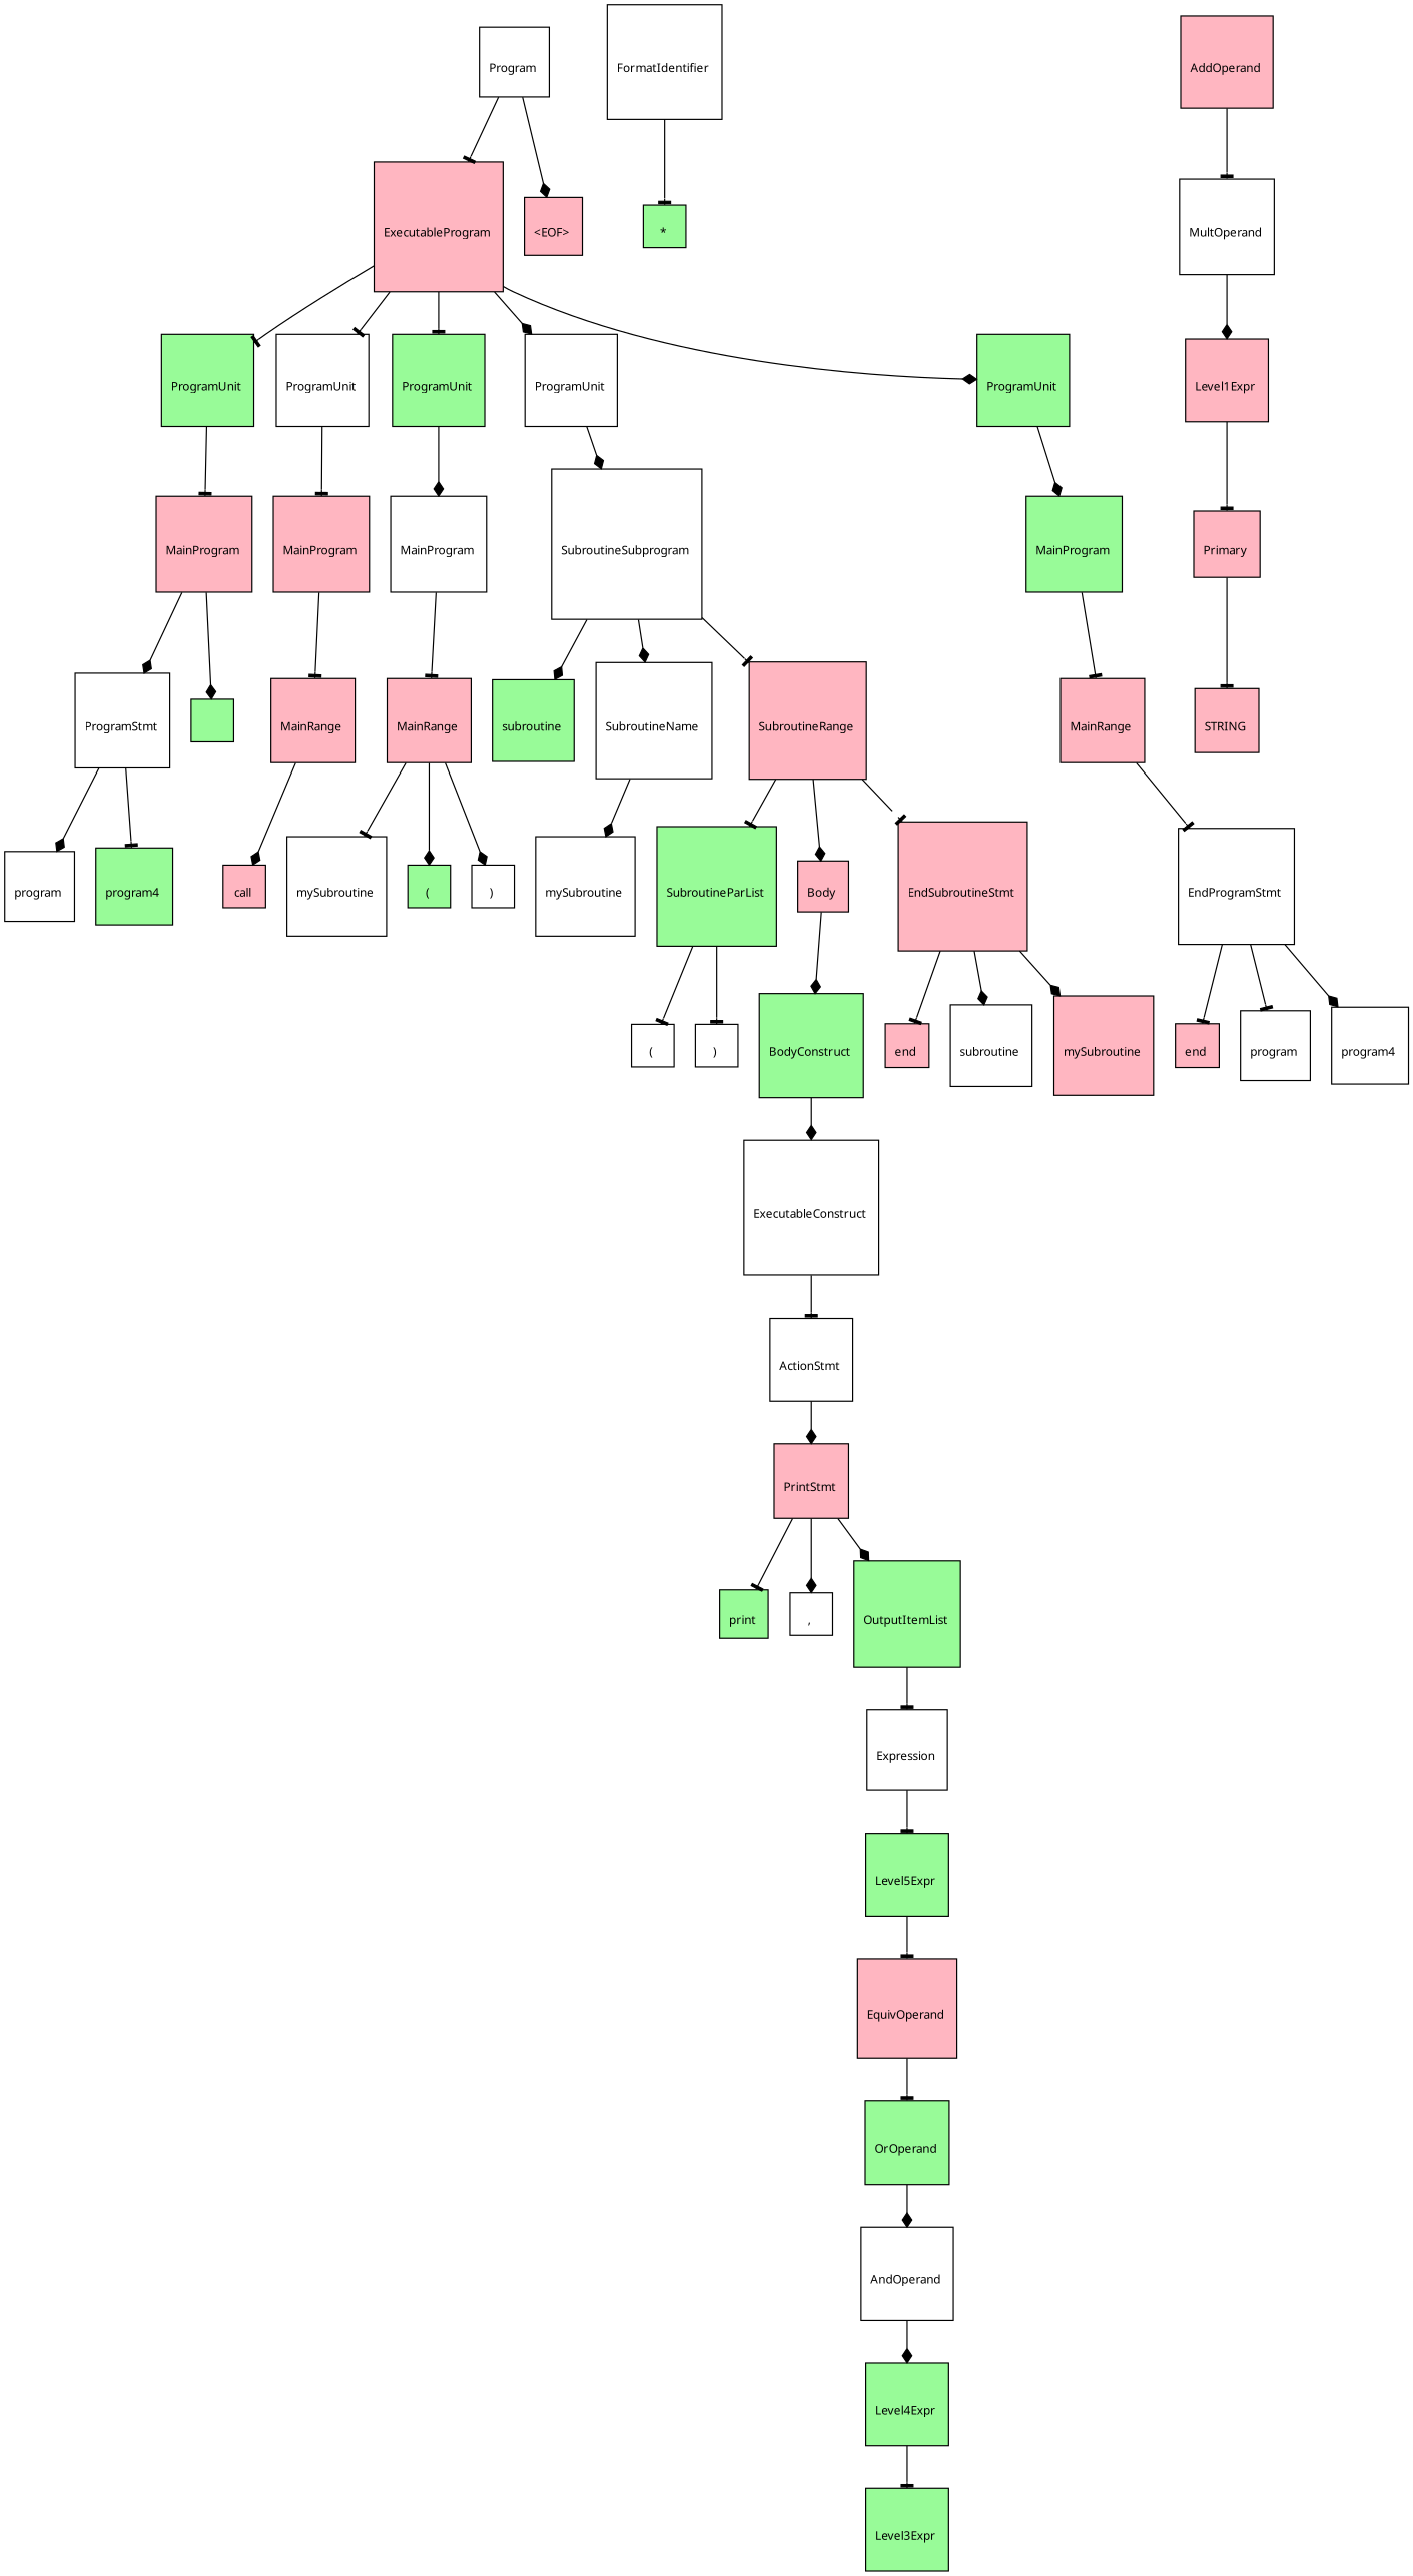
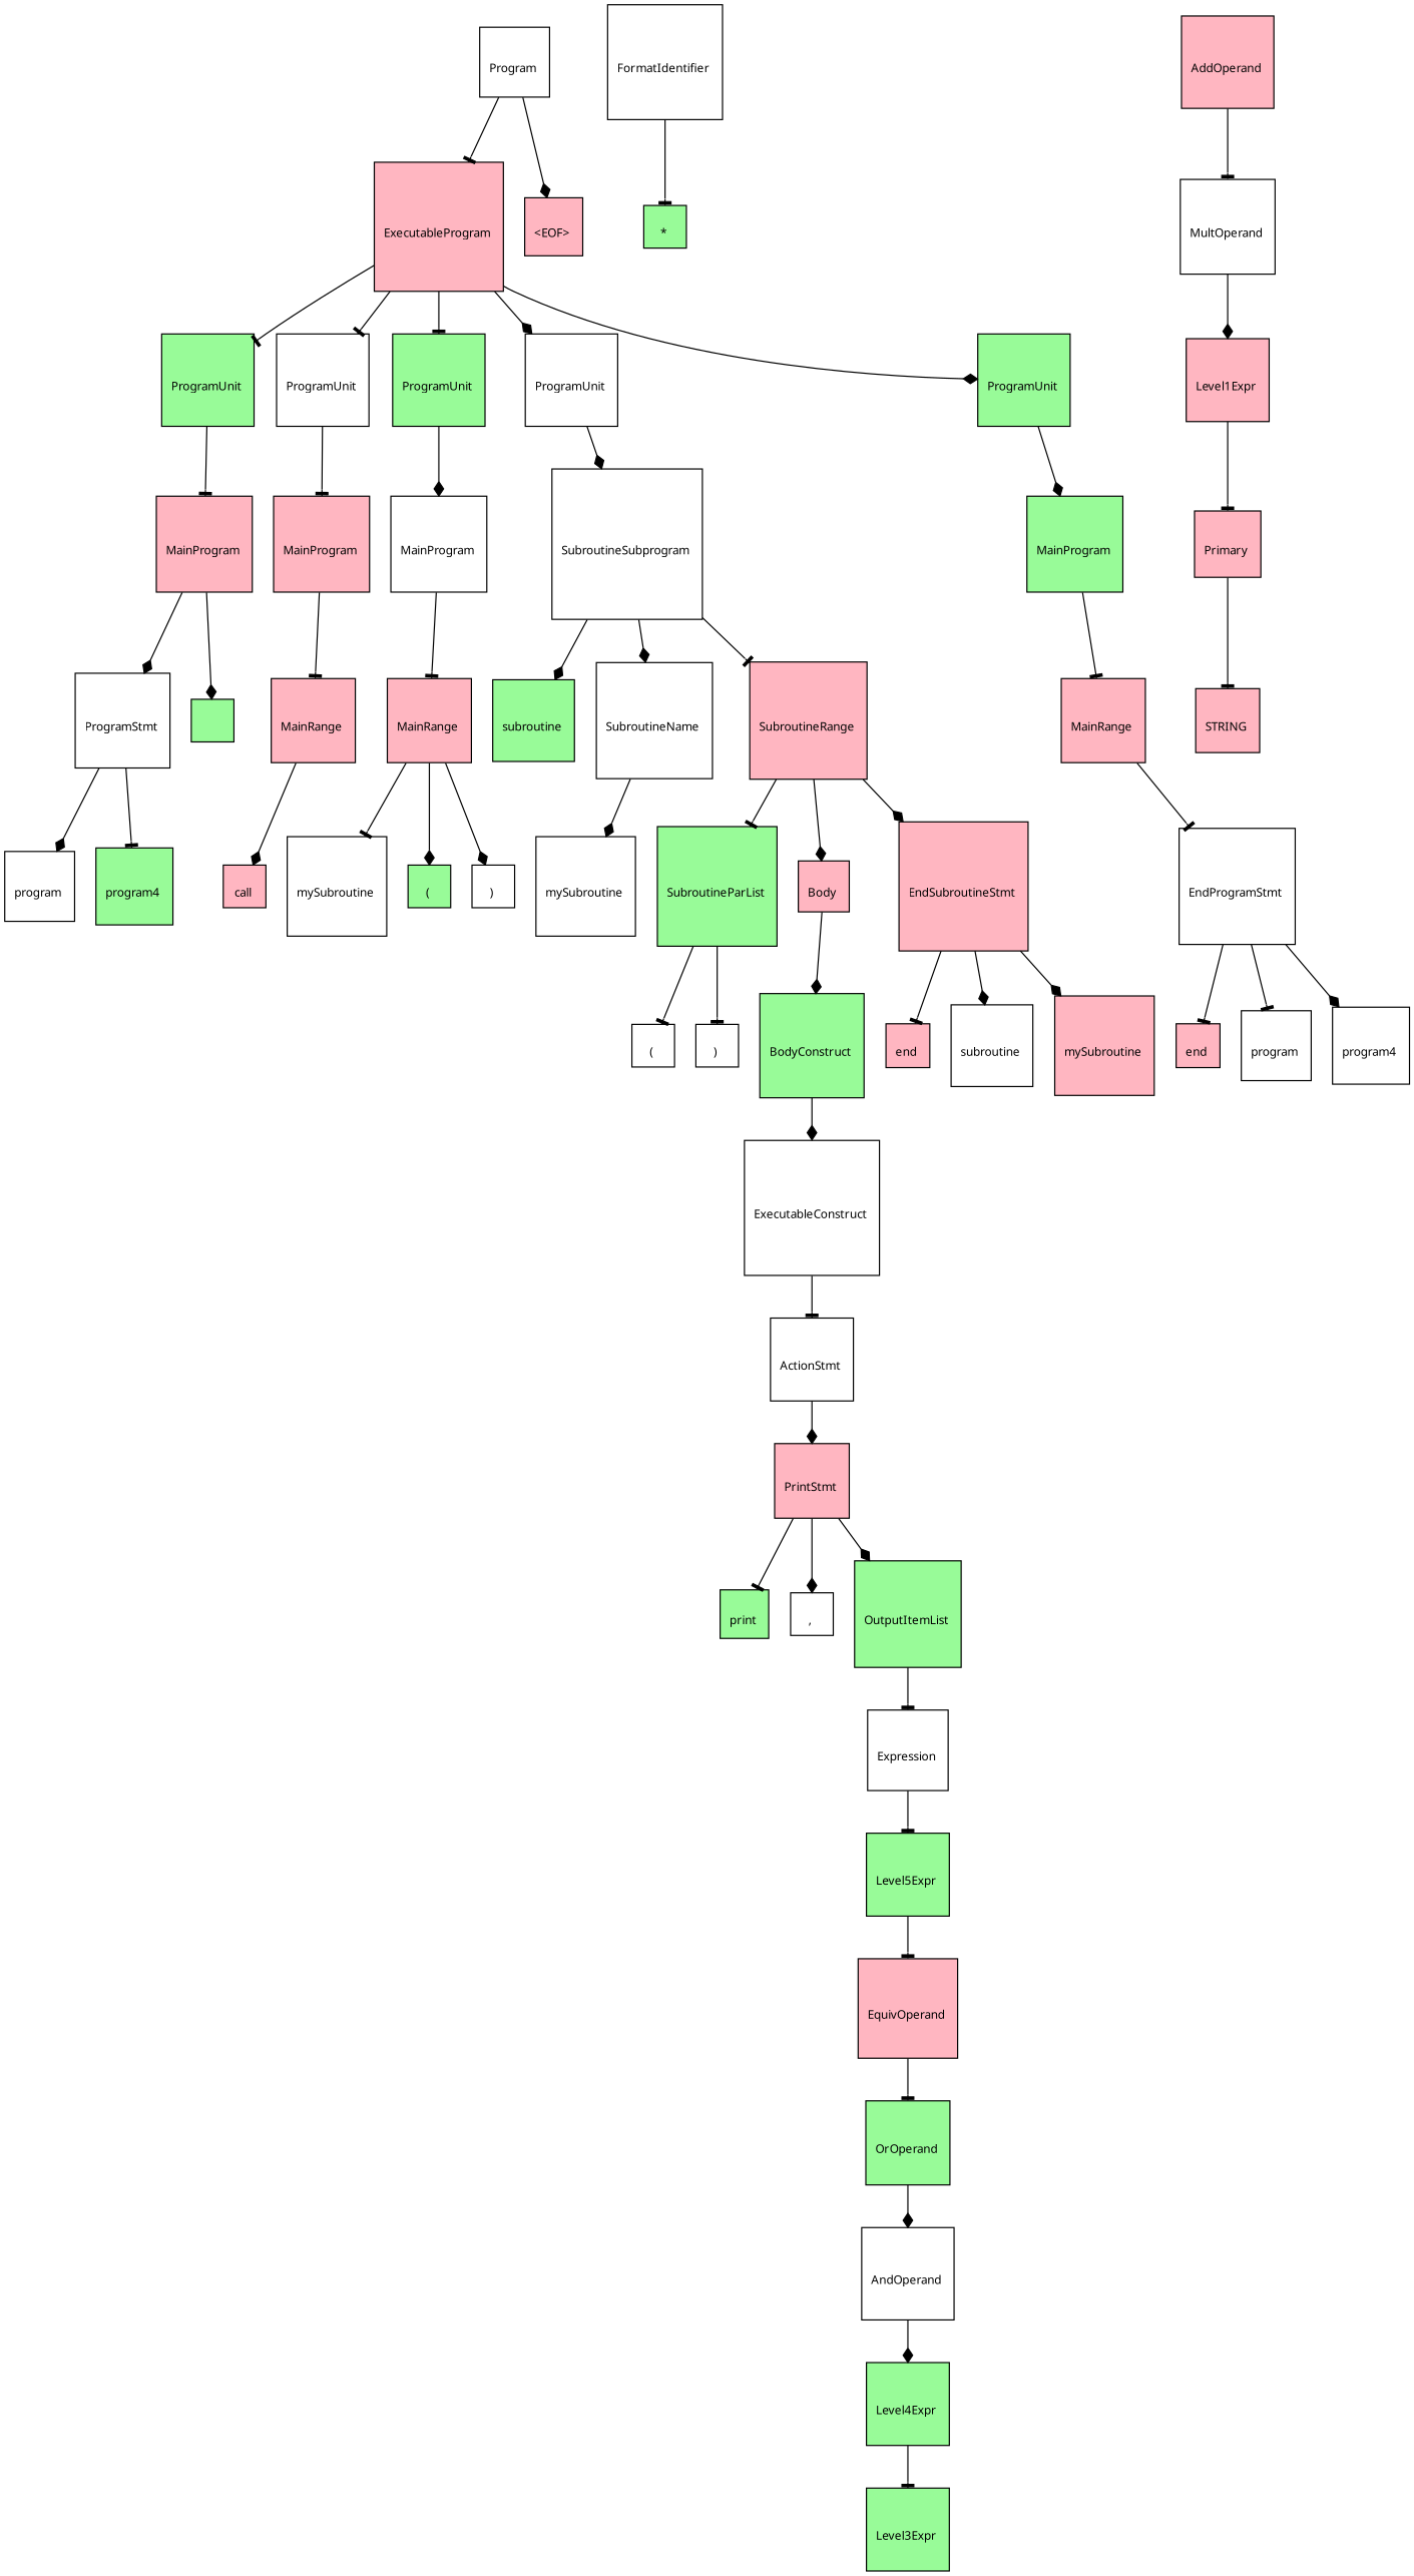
  digraph {
    fontname="Noto Sans"
    node [fillcolor=white fontname="Noto Sans" fontsize=10 shape=square style=filled]
    edge [arrowhead=tee fontname="Noto Sans"]
    n1 [label="\lProgram \n"]
    n2 [fillcolor=lightpink label="\lExecutableProgram \n"]
    n3 [fillcolor=lightpink label="\l&lt;EOF&gt; \n"]
    n4 [fillcolor=palegreen label="\lProgramUnit \n"]
    n5 [label="\lProgramUnit \n"]
    n6 [fillcolor=palegreen label="\lProgramUnit \n"]
    n7 [label="\lProgramUnit \n"]
    n8 [fillcolor=palegreen label="\lProgramUnit \n"]
    n9 [fillcolor=lightpink label="\lMainProgram \n"]
    n10 [fillcolor=lightpink label="\lMainProgram \n"]
    n11 [label="\lMainProgram \n"]
    n12 [label="\lSubroutineSubprogram \n"]
    n13 [fillcolor=palegreen label="\lMainProgram \n"]
    n14 [label="\lProgramStmt \n"]
    n15 [fillcolor=palegreen label="\l \n"]
    n16 [label="\lprogram \n"]
    n17 [fillcolor=palegreen label="\lprogram4 \n"]
    n18 [fillcolor=lightpink label="\lMainRange \n"]
    n19 [fillcolor=lightpink label="\lcall \n"]
    n20 [fillcolor=lightpink label="\lMainRange \n"]
    n21 [label="\lmySubroutine \n"]
    n22 [fillcolor=palegreen label="\l( \n"]
    n23 [label="\l) \n"]
    n24 [fillcolor=palegreen label="\lsubroutine \n"]
    n25 [label="\lSubroutineName \n"]
    n26 [fillcolor=lightpink label="\lSubroutineRange \n"]
    n27 [label="\lmySubroutine \n"]
    n28 [fillcolor=palegreen label="\lSubroutineParList \n"]
    n29 [fillcolor=lightpink label="\lBody \n"]
    n30 [fillcolor=lightpink label="\lEndSubroutineStmt \n"]
    n31 [label="\l( \n"]
    n32 [label="\l) \n"]
    n33 [fillcolor=palegreen label="\lBodyConstruct \n"]
    n34 [fillcolor=lightpink label="\lend \n"]
    n35 [label="\lsubroutine \n"]
    n36 [fillcolor=lightpink label="\lmySubroutine \n"]
    n37 [label="\lExecutableConstruct \n"]
    n38 [label="\lActionStmt \n"]
    n39 [fillcolor=lightpink label="\lPrintStmt \n"]
    n40 [fillcolor=palegreen label="\lprint \n"]
    n41 [label="\l, \n"]
    n42 [fillcolor=palegreen label="\lOutputItemList \n"]
    n43 [label="\lFormatIdentifier \n"]
    n44 [fillcolor=palegreen label="\l* \n"]
    n45 [label="\lExpression \n"]
    n46 [fillcolor=palegreen label="\lLevel5Expr \n"]
    n47 [fillcolor=lightpink label="\lEquivOperand \n"]
    n48 [fillcolor=palegreen label="\lOrOperand \n"]
    n49 [label="\lAndOperand \n"]
    n50 [fillcolor=palegreen label="\lLevel4Expr \n"]
    n51 [fillcolor=palegreen label="\lLevel3Expr \n"]
    n52 [fillcolor=lightpink label="\lAddOperand \n"]
    n53 [label="\lMultOperand \n"]
    n54 [fillcolor=lightpink label="\lLevel1Expr \n"]
    n55 [fillcolor=lightpink label="\lPrimary \n"]
    n56 [fillcolor=lightpink label="\lSTRING \n"]
    n57 [fillcolor=lightpink label="\lMainRange \n"]
    n58 [label="\lEndProgramStmt \n"]
    n59 [fillcolor=lightpink label="\lend \n"]
    n60 [label="\lprogram \n"]
    n61 [label="\lprogram4 \n"]
    n1 -> n2
    n1 -> n3 [arrowhead=diamond]
    n2 -> n4
    n2 -> n5
    n2 -> n6
    n2 -> n7 [arrowhead=diamond]
    n2 -> n8 [arrowhead=diamond]
    n4 -> n9
    n5 -> n10
    n6 -> n11 [arrowhead=diamond]
    n7 -> n12 [arrowhead=diamond]
    n8 -> n13 [arrowhead=diamond]
    n9 -> n14 [arrowhead=diamond]
    n9 -> n15 [arrowhead=diamond]
    n10 -> n18
    n11 -> n20
    n12 -> n24 [arrowhead=diamond]
    n12 -> n25 [arrowhead=diamond]
    n12 -> n26
    n13 -> n57
    n14 -> n16 [arrowhead=diamond]
    n14 -> n17
    n18 -> n19 [arrowhead=diamond]
    n20 -> n21
    n20 -> n22 [arrowhead=diamond]
    n20 -> n23 [arrowhead=diamond]
    n25 -> n27 [arrowhead=diamond]
    n26 -> n28
    n26 -> n29 [arrowhead=diamond]
-   n26 -> n30
+   n26 -> n30 [arrowhead=diamond]
    n28 -> n31
    n28 -> n32
    n29 -> n33 [arrowhead=diamond]
    n30 -> n34
    n30 -> n35 [arrowhead=diamond]
    n30 -> n36 [arrowhead=diamond]
    n33 -> n37 [arrowhead=diamond]
    n37 -> n38
    n38 -> n39 [arrowhead=diamond]
    n39 -> n40
    n39 -> n41 [arrowhead=diamond]
    n39 -> n42 [arrowhead=diamond]
    n42 -> n45
    n43 -> n44
    n45 -> n46
    n46 -> n47
    n47 -> n48
    n48 -> n49 [arrowhead=diamond]
    n49 -> n50 [arrowhead=diamond]
    n50 -> n51
    n52 -> n53
    n53 -> n54 [arrowhead=diamond]
    n54 -> n55
    n55 -> n56
    n57 -> n58
    n58 -> n59
    n58 -> n60
    n58 -> n61 [arrowhead=diamond]
  }
